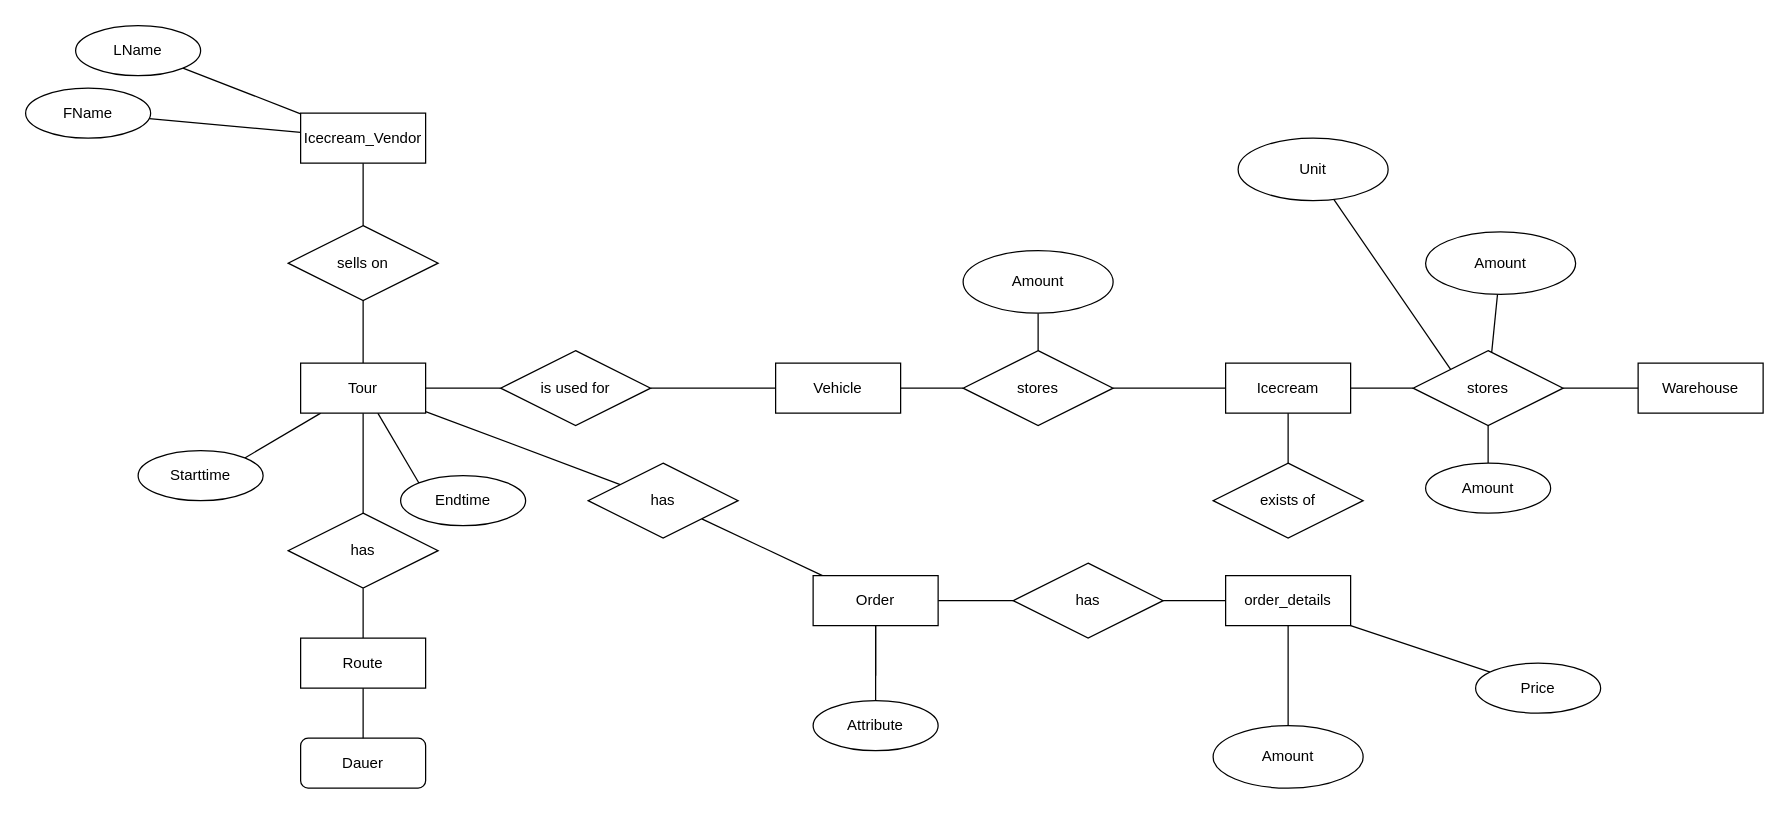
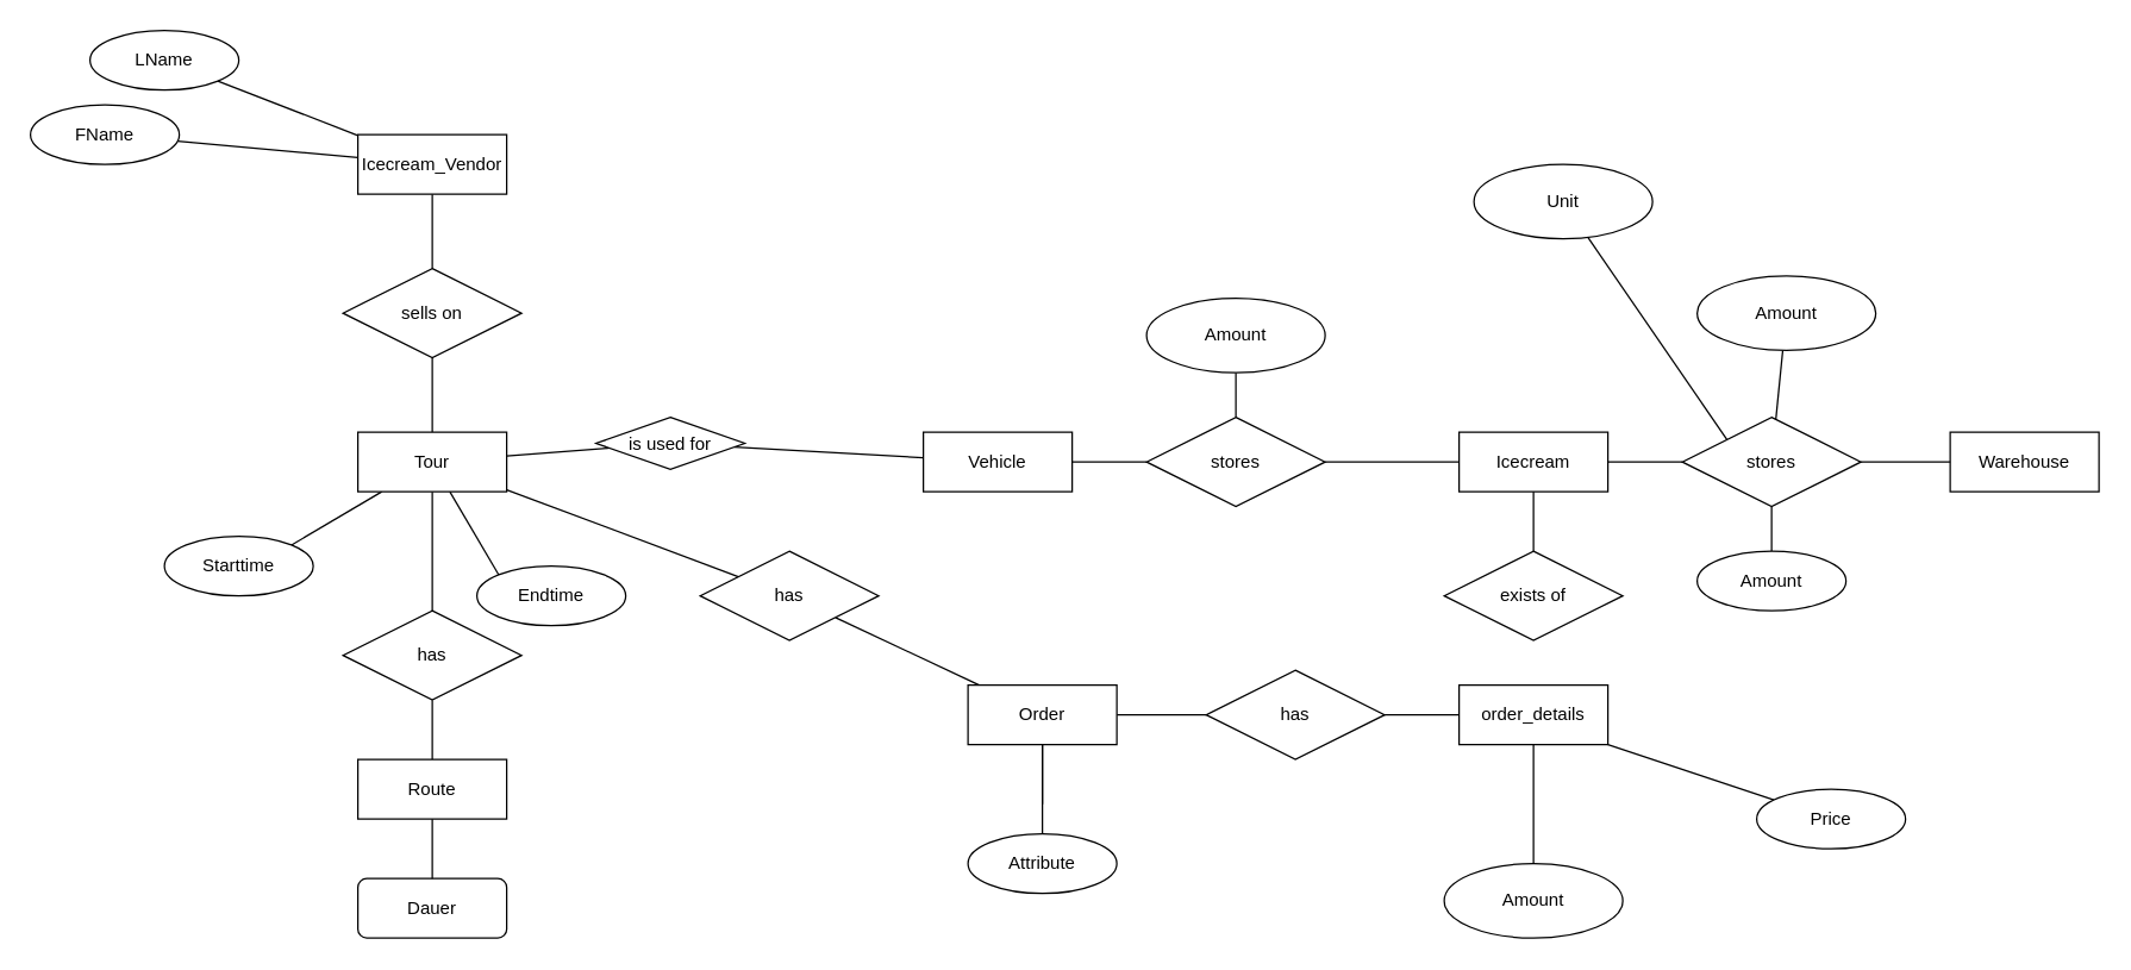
  <mxCell id="0" />
  <mxCell id="1" parent="0" />
  <mxCell id="2" style="edgeStyle=none;rounded=0;orthogonalLoop=1;jettySize=auto;html=1;endArrow=none;endFill=0;" edge="1" parent="1" source="3" target="37"><mxGeometry relative="1" as="geometry"><mxPoint x="670" y="300" as="targetPoint" /></mxGeometry></mxCell>
  <mxCell id="3" value="Vehicle" style="whiteSpace=wrap;html=1;align=center;" vertex="1" parent="1"><mxGeometry x="620" y="290" width="100" height="40" as="geometry" /></mxCell>
  <mxCell id="4" value="Icecream" style="whiteSpace=wrap;html=1;align=center;" vertex="1" parent="1"><mxGeometry x="980" y="290" width="100" height="40" as="geometry" /></mxCell>
  <mxCell id="5" style="edgeStyle=none;rounded=0;orthogonalLoop=1;jettySize=auto;html=1;endArrow=none;endFill=0;" edge="1" parent="1" source="7" target="34"><mxGeometry relative="1" as="geometry"><mxPoint x="290" y="280" as="targetPoint" /></mxGeometry></mxCell>
  <mxCell id="6" style="edgeStyle=none;rounded=0;orthogonalLoop=1;jettySize=auto;html=1;endArrow=none;endFill=0;" edge="1" parent="1" source="7" target="33"><mxGeometry relative="1" as="geometry" /></mxCell>
  <mxCell id="7" value="Icecream_Vendor" style="whiteSpace=wrap;html=1;align=center;" vertex="1" parent="1"><mxGeometry x="240" y="90" width="100" height="40" as="geometry" /></mxCell>
  <mxCell id="8" style="edgeStyle=none;rounded=0;orthogonalLoop=1;jettySize=auto;html=1;endArrow=none;endFill=0;" edge="1" parent="1" source="35" target="30"><mxGeometry relative="1" as="geometry"><mxPoint x="290" y="340" as="targetPoint" /></mxGeometry></mxCell>
  <mxCell id="9" style="edgeStyle=none;rounded=0;orthogonalLoop=1;jettySize=auto;html=1;endArrow=none;endFill=0;" edge="1" parent="1" source="10" target="35"><mxGeometry relative="1" as="geometry" /></mxCell>
  <mxCell id="10" value="Route" style="whiteSpace=wrap;html=1;align=center;" vertex="1" parent="1"><mxGeometry x="240" y="510" width="100" height="40" as="geometry" /></mxCell>
  <mxCell id="11" value="Dauer" style="whiteSpace=wrap;html=1;align=center;rounded=1;" vertex="1" parent="1"><mxGeometry x="240" y="590" width="100" height="40" as="geometry" /></mxCell>
  <mxCell id="12" style="orthogonalLoop=1;jettySize=auto;html=1;rounded=0;endArrow=none;endFill=0;" edge="1" parent="1" source="10" target="11"><mxGeometry relative="1" as="geometry"><mxPoint x="590" y="310" as="sourcePoint" /><mxPoint x="633.784" y="258.919" as="targetPoint" /></mxGeometry></mxCell>
  <mxCell id="13" value="Warehouse" style="whiteSpace=wrap;html=1;align=center;" vertex="1" parent="1"><mxGeometry x="1310" y="290" width="100" height="40" as="geometry" /></mxCell>
  <mxCell id="14" style="edgeStyle=none;rounded=0;orthogonalLoop=1;jettySize=auto;html=1;endArrow=none;endFill=0;" edge="1" parent="1" source="19" target="20"><mxGeometry relative="1" as="geometry"><mxPoint x="815.385" y="7.692" as="targetPoint" /></mxGeometry></mxCell>
  <mxCell id="15" style="edgeStyle=none;rounded=0;orthogonalLoop=1;jettySize=auto;html=1;endArrow=none;endFill=0;" edge="1" parent="1" source="19" target="4"><mxGeometry relative="1" as="geometry" /></mxCell>
  <mxCell id="16" style="edgeStyle=none;rounded=0;orthogonalLoop=1;jettySize=auto;html=1;endArrow=none;endFill=0;" edge="1" parent="1" source="19" target="13"><mxGeometry relative="1" as="geometry" /></mxCell>
  <mxCell id="17" style="edgeStyle=none;rounded=0;orthogonalLoop=1;jettySize=auto;html=1;endArrow=none;endFill=0;" edge="1" parent="1" source="19" target="48"><mxGeometry relative="1" as="geometry"><mxPoint x="1190" y="240" as="targetPoint" /></mxGeometry></mxCell>
  <mxCell id="18" style="edgeStyle=none;rounded=0;orthogonalLoop=1;jettySize=auto;html=1;exitX=0;exitY=0;exitDx=0;exitDy=0;endArrow=none;endFill=0;" edge="1" parent="1" source="19" target="53"><mxGeometry relative="1" as="geometry"><mxPoint x="1060.571" y="199.714" as="targetPoint" /></mxGeometry></mxCell>
  <mxCell id="19" value="stores" style="shape=rhombus;perimeter=rhombusPerimeter;whiteSpace=wrap;html=1;align=center;" vertex="1" parent="1"><mxGeometry x="1130" y="280" width="120" height="60" as="geometry" /></mxCell>
  <mxCell id="20" value="Amount" style="ellipse;whiteSpace=wrap;html=1;align=center;" vertex="1" parent="1"><mxGeometry x="1140" y="370" width="100" height="40" as="geometry" /></mxCell>
  <mxCell id="21" style="edgeStyle=none;rounded=0;orthogonalLoop=1;jettySize=auto;html=1;endArrow=none;endFill=0;" edge="1" parent="1" source="3" target="39"><mxGeometry relative="1" as="geometry"><mxPoint x="783.846" y="200" as="sourcePoint" /></mxGeometry></mxCell>
  <mxCell id="22" style="edgeStyle=none;rounded=0;orthogonalLoop=1;jettySize=auto;html=1;endArrow=none;endFill=0;" edge="1" parent="1" source="39" target="4"><mxGeometry relative="1" as="geometry"><mxPoint x="1030" y="310" as="sourcePoint" /></mxGeometry></mxCell>
  <mxCell id="23" style="edgeStyle=none;rounded=0;orthogonalLoop=1;jettySize=auto;html=1;exitX=0.75;exitY=1;exitDx=0;exitDy=0;endArrow=none;endFill=0;" edge="1" parent="1"><mxGeometry relative="1" as="geometry"><mxPoint x="875" y="420" as="sourcePoint" /><mxPoint x="875" y="420" as="targetPoint" /></mxGeometry></mxCell>
  <mxCell id="24" style="edgeStyle=none;rounded=0;orthogonalLoop=1;jettySize=auto;html=1;endArrow=none;endFill=0;" edge="1" parent="1"><mxGeometry relative="1" as="geometry"><mxPoint x="950" y="320" as="sourcePoint" /></mxGeometry></mxCell>
  <mxCell id="25" style="edgeStyle=none;rounded=0;orthogonalLoop=1;jettySize=auto;html=1;exitX=0;exitY=0;exitDx=0;exitDy=0;endArrow=none;endFill=0;" edge="1" parent="1" source="26" target="30"><mxGeometry relative="1" as="geometry"><mxPoint x="311.993" y="329.004" as="targetPoint" /></mxGeometry></mxCell>
  <mxCell id="26" value="Endtime" style="ellipse;whiteSpace=wrap;html=1;align=center;" vertex="1" parent="1"><mxGeometry x="320" y="380" width="100" height="40" as="geometry" /></mxCell>
  <mxCell id="27" style="edgeStyle=none;rounded=0;orthogonalLoop=1;jettySize=auto;html=1;exitX=1;exitY=0;exitDx=0;exitDy=0;endArrow=none;endFill=0;" edge="1" parent="1" source="28" target="30"><mxGeometry relative="1" as="geometry"><mxPoint x="262.482" y="326.241" as="targetPoint" /></mxGeometry></mxCell>
  <mxCell id="28" value="Starttime" style="ellipse;whiteSpace=wrap;html=1;align=center;" vertex="1" parent="1"><mxGeometry x="110" y="360" width="100" height="40" as="geometry" /></mxCell>
  <mxCell id="29" style="edgeStyle=none;rounded=0;orthogonalLoop=1;jettySize=auto;html=1;endArrow=none;endFill=0;" edge="1" parent="1" source="30" target="34"><mxGeometry relative="1" as="geometry" /></mxCell>
  <mxCell id="30" value="Tour" style="whiteSpace=wrap;html=1;align=center;" vertex="1" parent="1"><mxGeometry x="240" y="290" width="100" height="40" as="geometry" /></mxCell>
  <mxCell id="31" style="edgeStyle=none;rounded=0;orthogonalLoop=1;jettySize=auto;html=1;endArrow=none;endFill=0;" edge="1" parent="1" source="32" target="7"><mxGeometry relative="1" as="geometry" /></mxCell>
  <mxCell id="32" value="FName" style="ellipse;whiteSpace=wrap;html=1;align=center;" vertex="1" parent="1"><mxGeometry x="20" y="70" width="100" height="40" as="geometry" /></mxCell>
  <mxCell id="33" value="LName" style="ellipse;whiteSpace=wrap;html=1;align=center;" vertex="1" parent="1"><mxGeometry x="60" y="20" width="100" height="40" as="geometry" /></mxCell>
  <mxCell id="34" value="sells on" style="shape=rhombus;perimeter=rhombusPerimeter;whiteSpace=wrap;html=1;align=center;" vertex="1" parent="1"><mxGeometry x="230" y="180" width="120" height="60" as="geometry" /></mxCell>
  <mxCell id="35" value="has" style="shape=rhombus;perimeter=rhombusPerimeter;whiteSpace=wrap;html=1;align=center;" vertex="1" parent="1"><mxGeometry x="230" y="410" width="120" height="60" as="geometry" /></mxCell>
  <mxCell id="36" style="edgeStyle=none;rounded=0;orthogonalLoop=1;jettySize=auto;html=1;endArrow=none;endFill=0;" edge="1" parent="1" source="37" target="30"><mxGeometry relative="1" as="geometry" /></mxCell>
- <mxCell id="37" value="is used for" style="shape=rhombus;perimeter=rhombusPerimeter;whiteSpace=wrap;html=1;align=center;" vertex="1" parent="1"><mxGeometry x="400" y="280" width="120" height="60" as="geometry" /></mxCell>
+ <mxCell id="37" value="is used for" style="shape=rhombus;perimeter=rhombusPerimeter;whiteSpace=wrap;html=1;align=center;" vertex="1" parent="1"><mxGeometry x="400" y="280" width="100" height="35" as="geometry" /></mxCell>
  <mxCell id="38" style="edgeStyle=none;rounded=0;orthogonalLoop=1;jettySize=auto;html=1;exitX=0.5;exitY=0;exitDx=0;exitDy=0;endArrow=none;endFill=0;" edge="1" parent="1" source="39" target="47"><mxGeometry relative="1" as="geometry"><mxPoint x="830" y="90" as="targetPoint" /></mxGeometry></mxCell>
  <mxCell id="39" value="stores" style="shape=rhombus;perimeter=rhombusPerimeter;whiteSpace=wrap;html=1;align=center;" vertex="1" parent="1"><mxGeometry x="770" y="280" width="120" height="60" as="geometry" /></mxCell>
  <mxCell id="40" value="" style="edgeStyle=none;rounded=0;orthogonalLoop=1;jettySize=auto;html=1;endArrow=none;endFill=0;" edge="1" parent="1"><mxGeometry relative="1" as="geometry"><mxPoint x="1160" y="250" as="targetPoint" /></mxGeometry></mxCell>
  <mxCell id="41" style="edgeStyle=none;rounded=0;orthogonalLoop=1;jettySize=auto;html=1;exitX=0.5;exitY=0;exitDx=0;exitDy=0;endArrow=none;endFill=0;" edge="1" parent="1" source="3" target="3"><mxGeometry relative="1" as="geometry" /></mxCell>
  <mxCell id="42" style="edgeStyle=none;rounded=0;orthogonalLoop=1;jettySize=auto;html=1;endArrow=none;endFill=0;" edge="1" parent="1" source="46" target="56"><mxGeometry relative="1" as="geometry" /></mxCell>
  <mxCell id="43" style="edgeStyle=none;rounded=0;orthogonalLoop=1;jettySize=auto;html=1;endArrow=none;endFill=0;" edge="1" parent="1" source="46" target="60"><mxGeometry relative="1" as="geometry"><mxPoint x="800" y="480" as="targetPoint" /></mxGeometry></mxCell>
  <mxCell id="44" style="edgeStyle=none;rounded=0;orthogonalLoop=1;jettySize=auto;html=1;exitX=0.5;exitY=1;exitDx=0;exitDy=0;endArrow=none;endFill=0;" edge="1" parent="1" source="46"><mxGeometry relative="1" as="geometry"><mxPoint x="700" y="540" as="targetPoint" /></mxGeometry></mxCell>
  <mxCell id="45" value="" style="edgeStyle=none;rounded=0;orthogonalLoop=1;jettySize=auto;html=1;endArrow=none;endFill=0;" edge="1" parent="1" source="46" target="49"><mxGeometry relative="1" as="geometry"><mxPoint x="700" y="540" as="targetPoint" /></mxGeometry></mxCell>
  <mxCell id="46" value="Order" style="whiteSpace=wrap;html=1;align=center;" vertex="1" parent="1"><mxGeometry x="650" y="460" width="100" height="40" as="geometry" /></mxCell>
  <mxCell id="47" value="Amount" style="ellipse;whiteSpace=wrap;html=1;" vertex="1" parent="1"><mxGeometry x="770" y="200" width="120" height="50" as="geometry" /></mxCell>
  <mxCell id="48" value="Amount" style="ellipse;whiteSpace=wrap;html=1;" vertex="1" parent="1"><mxGeometry x="1140" y="185" width="120" height="50" as="geometry" /></mxCell>
  <mxCell id="49" value="Attribute" style="ellipse;whiteSpace=wrap;html=1;align=center;" vertex="1" parent="1"><mxGeometry x="650" y="560" width="100" height="40" as="geometry" /></mxCell>
  <mxCell id="50" style="edgeStyle=none;rounded=0;orthogonalLoop=1;jettySize=auto;html=1;endArrow=none;endFill=0;" edge="1" parent="1" source="52" target="4"><mxGeometry relative="1" as="geometry" /></mxCell>
  <mxCell id="51" style="edgeStyle=none;rounded=0;orthogonalLoop=1;jettySize=auto;html=1;endArrow=none;endFill=0;" edge="1" parent="1" source="58" target="54"><mxGeometry relative="1" as="geometry" /></mxCell>
  <mxCell id="52" value="exists of" style="shape=rhombus;perimeter=rhombusPerimeter;whiteSpace=wrap;html=1;align=center;" vertex="1" parent="1"><mxGeometry x="970" y="370" width="120" height="60" as="geometry" /></mxCell>
  <mxCell id="53" value="Unit" style="ellipse;whiteSpace=wrap;html=1;" vertex="1" parent="1"><mxGeometry x="990" y="110" width="120" height="50" as="geometry" /></mxCell>
  <mxCell id="54" value="Amount" style="ellipse;whiteSpace=wrap;html=1;" vertex="1" parent="1"><mxGeometry x="970" y="580" width="120" height="50" as="geometry" /></mxCell>
  <mxCell id="55" style="edgeStyle=none;rounded=0;orthogonalLoop=1;jettySize=auto;html=1;endArrow=none;endFill=0;" edge="1" parent="1" source="56" target="30"><mxGeometry relative="1" as="geometry" /></mxCell>
  <mxCell id="56" value="has" style="shape=rhombus;perimeter=rhombusPerimeter;whiteSpace=wrap;html=1;align=center;" vertex="1" parent="1"><mxGeometry x="470" y="370" width="120" height="60" as="geometry" /></mxCell>
  <mxCell id="57" style="edgeStyle=none;rounded=0;orthogonalLoop=1;jettySize=auto;html=1;exitX=1;exitY=1;exitDx=0;exitDy=0;endArrow=none;endFill=0;" edge="1" parent="1" source="58" target="61"><mxGeometry relative="1" as="geometry"><mxPoint x="1160" y="518.462" as="targetPoint" /></mxGeometry></mxCell>
  <mxCell id="58" value="order_details" style="whiteSpace=wrap;html=1;align=center;" vertex="1" parent="1"><mxGeometry x="980" y="460" width="100" height="40" as="geometry" /></mxCell>
  <mxCell id="59" style="edgeStyle=none;rounded=0;orthogonalLoop=1;jettySize=auto;html=1;endArrow=none;endFill=0;" edge="1" parent="1" source="60" target="58"><mxGeometry relative="1" as="geometry" /></mxCell>
  <mxCell id="60" value="has" style="shape=rhombus;perimeter=rhombusPerimeter;whiteSpace=wrap;html=1;align=center;" vertex="1" parent="1"><mxGeometry x="810" y="450" width="120" height="60" as="geometry" /></mxCell>
  <mxCell id="61" value="Price" style="ellipse;whiteSpace=wrap;html=1;align=center;" vertex="1" parent="1"><mxGeometry x="1180" y="530" width="100" height="40" as="geometry" /></mxCell>
